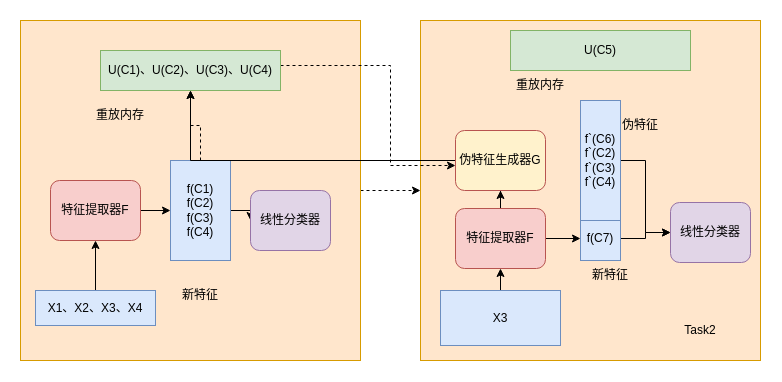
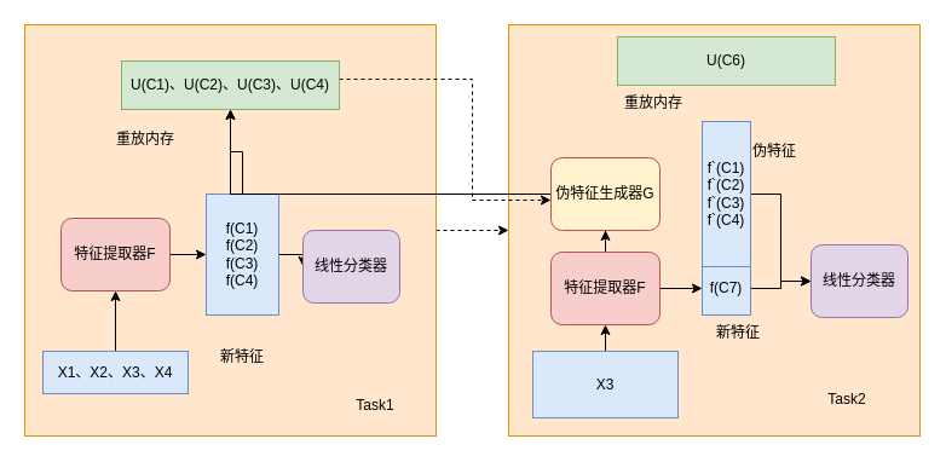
  <mxCell id="0" />
  <mxCell id="1" parent="0" />
  <mxCell id="2" value="" style="edgeStyle=orthogonalEdgeStyle;rounded=0;orthogonalLoop=1;jettySize=auto;html=1;dashed=1;" edge="1" parent="1" source="3" target="5"><mxGeometry relative="1" as="geometry" /></mxCell>
  <mxCell id="3" value="a" style="whiteSpace=wrap;html=1;aspect=fixed;fillColor=#ffe6cc;strokeColor=#d79b00;" vertex="1" parent="1"><mxGeometry x="20" y="20" width="340" height="340" as="geometry" /></mxCell>
+ <mxCell id="4" value="Task1" style="text;strokeColor=none;align=center;fillColor=none;html=1;verticalAlign=middle;whiteSpace=wrap;rounded=0;" vertex="1" parent="1"><mxGeometry x="280" y="320" width="60" height="30" as="geometry" /></mxCell>
  <mxCell id="5" value="" style="whiteSpace=wrap;html=1;aspect=fixed;fillColor=#ffe6cc;strokeColor=#d79b00;" vertex="1" parent="1"><mxGeometry x="420" y="20" width="340" height="340" as="geometry" /></mxCell>
  <mxCell id="6" value="Task2" style="text;strokeColor=none;align=center;fillColor=none;html=1;verticalAlign=middle;whiteSpace=wrap;rounded=0;" vertex="1" parent="1"><mxGeometry x="670" y="315" width="60" height="30" as="geometry" /></mxCell>
  <mxCell id="7" value="" style="edgeStyle=orthogonalEdgeStyle;rounded=0;orthogonalLoop=1;jettySize=auto;html=1;" edge="1" parent="1" source="8" target="10"><mxGeometry relative="1" as="geometry" /></mxCell>
  <mxCell id="8" value="X1、X2、X3、X4" style="rounded=0;whiteSpace=wrap;html=1;fillColor=#dae8fc;strokeColor=#6c8ebf;" vertex="1" parent="1"><mxGeometry x="35" y="290" width="120" height="35" as="geometry" /></mxCell>
  <mxCell id="9" value="" style="edgeStyle=orthogonalEdgeStyle;rounded=0;orthogonalLoop=1;jettySize=auto;html=1;" edge="1" parent="1" source="10" target="13"><mxGeometry relative="1" as="geometry" /></mxCell>
  <mxCell id="10" value="特征提取器F" style="rounded=1;whiteSpace=wrap;html=1;fillColor=#f8cecc;strokeColor=#b85450;" vertex="1" parent="1"><mxGeometry x="50" y="180" width="90" height="60" as="geometry" /></mxCell>
- <mxCell id="11" value="" style="edgeStyle=orthogonalEdgeStyle;rounded=0;orthogonalLoop=1;jettySize=auto;html=1;dashed=1;" edge="1" parent="1" source="13" target="15"><mxGeometry relative="1" as="geometry" /></mxCell>
+ <mxCell id="11" value="" style="edgeStyle=orthogonalEdgeStyle;rounded=0;orthogonalLoop=1;jettySize=auto;html=1;" edge="1" parent="1" source="13" target="15"><mxGeometry relative="1" as="geometry" /></mxCell>
  <mxCell id="12" value="" style="edgeStyle=orthogonalEdgeStyle;rounded=0;orthogonalLoop=1;jettySize=auto;html=1;" edge="1" parent="1" source="13" target="17"><mxGeometry relative="1" as="geometry" /></mxCell>
  <mxCell id="13" value="f(C1)&lt;br&gt;f(C2)&lt;br&gt;f(C3)&lt;br&gt;f(C4)" style="rounded=0;whiteSpace=wrap;html=1;fillColor=#dae8fc;strokeColor=#6c8ebf;" vertex="1" parent="1"><mxGeometry x="170" y="160" width="60" height="100" as="geometry" /></mxCell>
  <mxCell id="14" style="edgeStyle=orthogonalEdgeStyle;rounded=0;orthogonalLoop=1;jettySize=auto;html=1;entryX=0;entryY=0.5;entryDx=0;entryDy=0;dashed=1;" edge="1" parent="1"><mxGeometry relative="1" as="geometry"><mxPoint x="280" y="65" as="sourcePoint" /><mxPoint x="455" y="165" as="targetPoint" /><Array as="points"><mxPoint x="390" y="65" /><mxPoint x="390" y="165" /></Array></mxGeometry></mxCell>
  <mxCell id="15" value="U(C1)、U(C2)、U(C3)、U(C4)" style="whiteSpace=wrap;html=1;rounded=0;fillColor=#d5e8d4;strokeColor=#82b366;" vertex="1" parent="1"><mxGeometry x="100" y="50" width="180" height="40" as="geometry" /></mxCell>
  <mxCell id="16" value="重放内存" style="text;strokeColor=none;align=center;fillColor=none;html=1;verticalAlign=middle;whiteSpace=wrap;rounded=0;" vertex="1" parent="1"><mxGeometry x="90" y="100" width="60" height="30" as="geometry" /></mxCell>
  <mxCell id="17" value="线性分类器" style="rounded=1;whiteSpace=wrap;html=1;fillColor=#e1d5e7;strokeColor=#9673a6;" vertex="1" parent="1"><mxGeometry x="250" y="190" width="80" height="60" as="geometry" /></mxCell>
  <mxCell id="18" value="" style="edgeStyle=orthogonalEdgeStyle;rounded=0;orthogonalLoop=1;jettySize=auto;html=1;" edge="1" parent="1" source="19" target="22"><mxGeometry relative="1" as="geometry" /></mxCell>
  <mxCell id="19" value="X3" style="rounded=0;whiteSpace=wrap;html=1;fillColor=#dae8fc;strokeColor=#6c8ebf;" vertex="1" parent="1"><mxGeometry x="440" y="290" width="120" height="55" as="geometry" /></mxCell>
  <mxCell id="20" value="" style="edgeStyle=orthogonalEdgeStyle;rounded=0;orthogonalLoop=1;jettySize=auto;html=1;" edge="1" parent="1" source="22" target="24"><mxGeometry relative="1" as="geometry" /></mxCell>
  <mxCell id="21" value="" style="rounded=0;orthogonalLoop=1;jettySize=auto;html=1;" edge="1" parent="1" source="22" target="27"><mxGeometry relative="1" as="geometry" /></mxCell>
  <mxCell id="22" value="特征提取器F" style="rounded=1;whiteSpace=wrap;html=1;fillColor=#f8cecc;strokeColor=#b85450;" vertex="1" parent="1"><mxGeometry x="455" y="208" width="90" height="60" as="geometry" /></mxCell>
  <mxCell id="23" value="" style="edgeStyle=orthogonalEdgeStyle;rounded=0;orthogonalLoop=1;jettySize=auto;html=1;" edge="1" parent="1" source="24" target="15"><mxGeometry relative="1" as="geometry" /></mxCell>
  <mxCell id="24" value="伪特征生成器G" style="rounded=1;whiteSpace=wrap;html=1;fillColor=#fff2cc;strokeColor=#b85450;" vertex="1" parent="1"><mxGeometry x="455" y="130" width="90" height="60" as="geometry" /></mxCell>
- <mxCell id="25" value="U(C5)" style="whiteSpace=wrap;html=1;rounded=0;fillColor=#d5e8d4;strokeColor=#82b366;" vertex="1" parent="1"><mxGeometry x="510" y="30" width="180" height="40" as="geometry" /></mxCell>
+ <mxCell id="25" value="U(C6)" style="whiteSpace=wrap;html=1;rounded=0;fillColor=#d5e8d4;strokeColor=#82b366;" vertex="1" parent="1"><mxGeometry x="510" y="30" width="180" height="40" as="geometry" /></mxCell>
  <mxCell id="26" value="" style="edgeStyle=orthogonalEdgeStyle;rounded=0;orthogonalLoop=1;jettySize=auto;html=1;" edge="1" parent="1" source="27" target="28"><mxGeometry relative="1" as="geometry" /></mxCell>
  <mxCell id="27" value="f(C7)&lt;br&gt;" style="rounded=0;whiteSpace=wrap;html=1;fillColor=#dae8fc;strokeColor=#6c8ebf;" vertex="1" parent="1"><mxGeometry x="580" y="216" width="40" height="44" as="geometry" /></mxCell>
  <mxCell id="28" value="线性分类器" style="rounded=1;whiteSpace=wrap;html=1;fillColor=#e1d5e7;strokeColor=#9673a6;" vertex="1" parent="1"><mxGeometry x="670" y="202" width="80" height="60" as="geometry" /></mxCell>
  <mxCell id="29" style="edgeStyle=orthogonalEdgeStyle;rounded=0;orthogonalLoop=1;jettySize=auto;html=1;entryX=0;entryY=0.5;entryDx=0;entryDy=0;" edge="1" parent="1" source="30" target="28"><mxGeometry relative="1" as="geometry" /></mxCell>
- <mxCell id="30" value="f`(C6)&lt;br&gt;f`(C2)&lt;br&gt;f`(C3)&lt;br&gt;f`(C4)" style="rounded=0;whiteSpace=wrap;html=1;fillColor=#dae8fc;strokeColor=#6c8ebf;" vertex="1" parent="1"><mxGeometry x="580" y="100" width="40" height="120" as="geometry" /></mxCell>
+ <mxCell id="30" value="f`(C1)&lt;br&gt;f`(C2)&lt;br&gt;f`(C3)&lt;br&gt;f`(C4)" style="rounded=0;whiteSpace=wrap;html=1;fillColor=#dae8fc;strokeColor=#6c8ebf;" vertex="1" parent="1"><mxGeometry x="580" y="100" width="40" height="120" as="geometry" /></mxCell>
  <mxCell id="31" value="重放内存" style="text;strokeColor=none;align=center;fillColor=none;html=1;verticalAlign=middle;whiteSpace=wrap;rounded=0;" vertex="1" parent="1"><mxGeometry x="510" y="70" width="60" height="30" as="geometry" /></mxCell>
  <mxCell id="32" value="新特征" style="text;strokeColor=none;align=center;fillColor=none;html=1;verticalAlign=middle;whiteSpace=wrap;rounded=0;" vertex="1" parent="1"><mxGeometry x="170" y="280" width="60" height="30" as="geometry" /></mxCell>
  <mxCell id="33" value="新特征" style="text;strokeColor=none;align=center;fillColor=none;html=1;verticalAlign=middle;whiteSpace=wrap;rounded=0;" vertex="1" parent="1"><mxGeometry x="580" y="260" width="60" height="30" as="geometry" /></mxCell>
  <mxCell id="34" value="伪特征" style="text;strokeColor=none;align=center;fillColor=none;html=1;verticalAlign=middle;whiteSpace=wrap;rounded=0;" vertex="1" parent="1"><mxGeometry x="610" y="110" width="60" height="30" as="geometry" /></mxCell>
